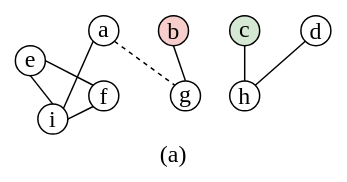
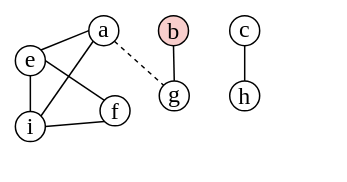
  <mxCell id="0" />
  <mxCell id="1" parent="0" />
  <mxCell id="2" value="" style="group" vertex="1" connectable="0" parent="1"><mxGeometry x="20" y="20" width="421" height="200" as="geometry" /></mxCell>
  <mxCell id="3" value="a" style="ellipse;whiteSpace=wrap;html=1;aspect=fixed;strokeWidth=2;fontFamily=Times New Roman;fontSize=32;spacingTop=-5;" vertex="1" parent="2"><mxGeometry x="98" width="40" height="40" as="geometry" /></mxCell>
  <mxCell id="4" value="b" style="ellipse;whiteSpace=wrap;html=1;aspect=fixed;strokeWidth=2;fontFamily=Times New Roman;fontSize=32;fillColor=#f8cecc;" vertex="1" parent="2"><mxGeometry x="191" width="40" height="40" as="geometry" /></mxCell>
- <mxCell id="5" value="c" style="ellipse;whiteSpace=wrap;html=1;aspect=fixed;strokeWidth=2;fontFamily=Times New Roman;fontSize=32;spacingTop=-5;fillColor=#d5e8d4;" vertex="1" parent="2"><mxGeometry x="286" width="40" height="40" as="geometry" /></mxCell>
- <mxCell id="6" value="d" style="ellipse;whiteSpace=wrap;html=1;aspect=fixed;strokeWidth=2;fontFamily=Times New Roman;fontSize=32;" vertex="1" parent="2"><mxGeometry x="381" width="40" height="40" as="geometry" /></mxCell>
+ <mxCell id="5" value="c" style="ellipse;whiteSpace=wrap;html=1;aspect=fixed;strokeWidth=2;fontFamily=Times New Roman;fontSize=32;spacingTop=-5;" vertex="1" parent="2"><mxGeometry x="286" width="40" height="40" as="geometry" /></mxCell>
  <mxCell id="7" value="e" style="ellipse;whiteSpace=wrap;html=1;aspect=fixed;strokeWidth=2;fontFamily=Times New Roman;fontSize=32;spacingTop=-5;" vertex="1" parent="2"><mxGeometry y="40" width="40" height="40" as="geometry" /></mxCell>
- <mxCell id="9" value="f" style="ellipse;whiteSpace=wrap;html=1;aspect=fixed;strokeWidth=2;fontFamily=Times New Roman;fontSize=32;" vertex="1" parent="2"><mxGeometry x="98" y="87" width="40" height="40" as="geometry" /></mxCell>
+ <mxCell id="8" style="edgeStyle=none;rounded=0;orthogonalLoop=1;jettySize=auto;html=1;exitX=0;exitY=0.5;exitDx=0;exitDy=0;entryX=1;entryY=0;entryDx=0;entryDy=0;strokeWidth=2;fontFamily=Times New Roman;fontSize=32;endArrow=none;endFill=0;" edge="1" parent="2" source="3" target="7"><mxGeometry relative="1" as="geometry" /></mxCell>
+ <mxCell id="9" value="f" style="ellipse;whiteSpace=wrap;html=1;aspect=fixed;strokeWidth=2;fontFamily=Times New Roman;fontSize=32;" vertex="1" parent="2"><mxGeometry x="113" y="107" width="40" height="40" as="geometry" /></mxCell>
  <mxCell id="10" style="rounded=0;orthogonalLoop=1;jettySize=auto;html=1;exitX=1;exitY=0.5;exitDx=0;exitDy=0;entryX=0;entryY=0;entryDx=0;entryDy=0;fontFamily=Times New Roman;fontSize=32;strokeWidth=2;endArrow=none;endFill=0;" edge="1" parent="2" source="7" target="9"><mxGeometry relative="1" as="geometry" /></mxCell>
  <mxCell id="11" style="edgeStyle=none;rounded=0;orthogonalLoop=1;jettySize=auto;html=1;exitX=0.5;exitY=0;exitDx=0;exitDy=0;entryX=0.5;entryY=1;entryDx=0;entryDy=0;strokeWidth=2;fontFamily=Times New Roman;fontSize=32;endArrow=none;endFill=0;" edge="1" parent="2" source="12" target="4"><mxGeometry relative="1" as="geometry" /></mxCell>
- <mxCell id="12" value="g" style="ellipse;whiteSpace=wrap;html=1;aspect=fixed;strokeWidth=2;fontFamily=Times New Roman;fontSize=32;spacingTop=-5;" vertex="1" parent="2"><mxGeometry x="207" y="87" width="40" height="40" as="geometry" /></mxCell>
+ <mxCell id="12" value="g" style="ellipse;whiteSpace=wrap;html=1;aspect=fixed;strokeWidth=2;fontFamily=Times New Roman;fontSize=32;spacingTop=-5;" vertex="1" parent="2"><mxGeometry x="192" y="87" width="40" height="40" as="geometry" /></mxCell>
  <mxCell id="13" style="edgeStyle=none;rounded=0;orthogonalLoop=1;jettySize=auto;html=1;exitX=1;exitY=1;exitDx=0;exitDy=0;entryX=0;entryY=0;entryDx=0;entryDy=0;strokeWidth=2;fontFamily=Times New Roman;fontSize=32;endArrow=none;endFill=0;dashed=1;" edge="1" parent="2" source="3" target="12"><mxGeometry relative="1" as="geometry" /></mxCell>
- <mxCell id="14" style="edgeStyle=none;rounded=0;orthogonalLoop=1;jettySize=auto;html=1;exitX=1;exitY=0;exitDx=0;exitDy=0;entryX=0;entryY=1;entryDx=0;entryDy=0;strokeWidth=2;fontFamily=Times New Roman;fontSize=32;endArrow=none;endFill=0;" edge="1" parent="2" source="15" target="6"><mxGeometry relative="1" as="geometry" /></mxCell>
  <mxCell id="15" value="h" style="ellipse;whiteSpace=wrap;html=1;aspect=fixed;strokeWidth=2;fontFamily=Times New Roman;fontSize=32;" vertex="1" parent="2"><mxGeometry x="286" y="87" width="40" height="40" as="geometry" /></mxCell>
  <mxCell id="16" style="edgeStyle=none;rounded=0;orthogonalLoop=1;jettySize=auto;html=1;exitX=0.5;exitY=1;exitDx=0;exitDy=0;entryX=0.5;entryY=0;entryDx=0;entryDy=0;strokeWidth=2;fontFamily=Times New Roman;fontSize=32;endArrow=none;endFill=0;" edge="1" parent="2" source="5" target="15"><mxGeometry relative="1" as="geometry" /></mxCell>
  <mxCell id="17" style="edgeStyle=none;rounded=0;orthogonalLoop=1;jettySize=auto;html=1;exitX=1;exitY=0.5;exitDx=0;exitDy=0;entryX=0;entryY=1;entryDx=0;entryDy=0;strokeWidth=2;fontFamily=Times New Roman;fontSize=32;endArrow=none;endFill=0;" edge="1" parent="2" source="19" target="9"><mxGeometry relative="1" as="geometry" /></mxCell>
  <mxCell id="18" style="edgeStyle=none;rounded=0;orthogonalLoop=1;jettySize=auto;html=1;exitX=1;exitY=0;exitDx=0;exitDy=0;entryX=0;entryY=1;entryDx=0;entryDy=0;strokeWidth=2;fontFamily=Times New Roman;fontSize=32;endArrow=none;endFill=0;" edge="1" parent="2" source="19" target="3"><mxGeometry relative="1" as="geometry" /></mxCell>
- <mxCell id="19" value="i" style="ellipse;whiteSpace=wrap;html=1;aspect=fixed;strokeWidth=2;fontFamily=Times New Roman;fontSize=32;" vertex="1" parent="2"><mxGeometry x="30" y="118" width="40" height="40" as="geometry" /></mxCell>
+ <mxCell id="19" value="i" style="ellipse;whiteSpace=wrap;html=1;aspect=fixed;strokeWidth=2;fontFamily=Times New Roman;fontSize=32;" vertex="1" parent="2"><mxGeometry y="128" width="40" height="40" as="geometry" /></mxCell>
  <mxCell id="20" style="edgeStyle=none;rounded=0;orthogonalLoop=1;jettySize=auto;html=1;exitX=0.5;exitY=1;exitDx=0;exitDy=0;entryX=0.5;entryY=0;entryDx=0;entryDy=0;strokeWidth=2;fontFamily=Times New Roman;fontSize=32;endArrow=none;endFill=0;" edge="1" parent="2" source="7" target="19"><mxGeometry relative="1" as="geometry" /></mxCell>
  <mxCell id="21" style="edgeStyle=none;rounded=0;orthogonalLoop=1;jettySize=auto;html=1;exitX=1;exitY=1;exitDx=0;exitDy=0;strokeWidth=2;fontFamily=Times New Roman;fontSize=32;endArrow=none;endFill=0;" edge="1" parent="2" source="7" target="7"><mxGeometry relative="1" as="geometry" /></mxCell>
- <mxCell id="22" value="(a)" style="text;html=1;strokeColor=none;fillColor=none;align=center;verticalAlign=middle;whiteSpace=wrap;rounded=0;strokeWidth=2;fontFamily=Times New Roman;fontSize=32;" vertex="1" parent="2"><mxGeometry x="1" y="170" width="420" height="30" as="geometry" /></mxCell>
